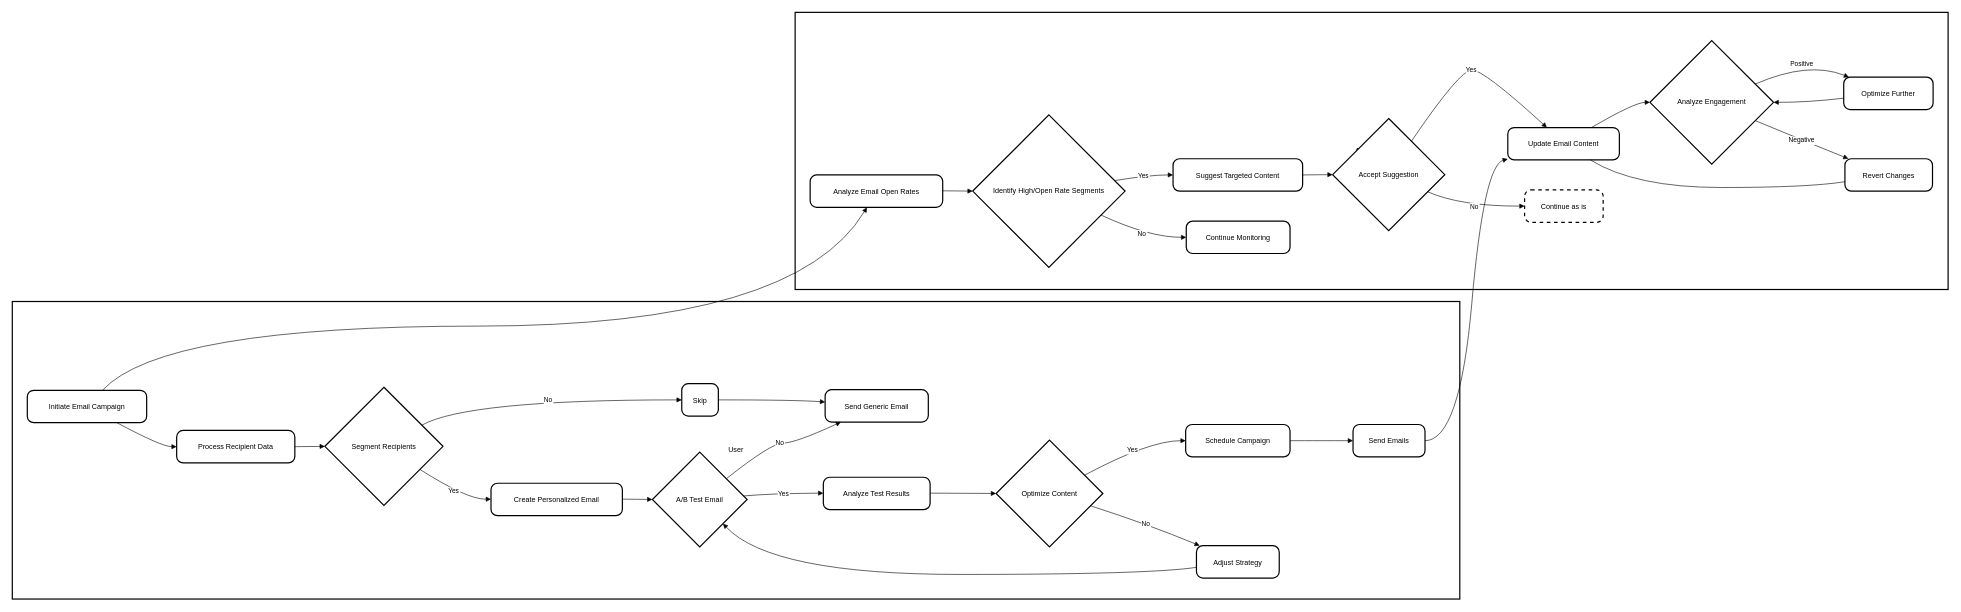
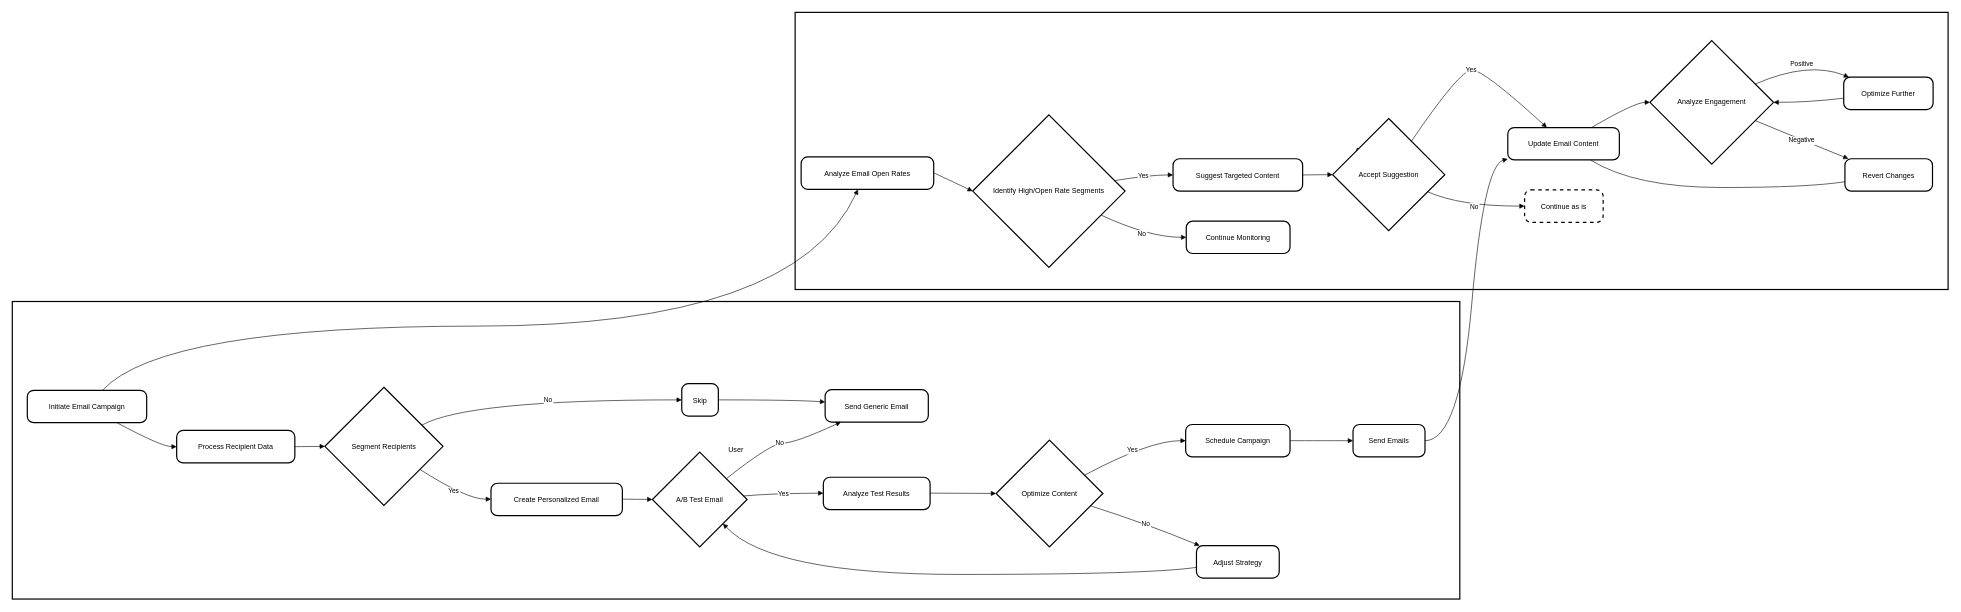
  <mxCell id="0" />
  <mxCell id="1" parent="0" />
  <mxCell id="2" value="AI System" style="whiteSpace=wrap;strokeWidth=2;" vertex="1" parent="1"><mxGeometry x="1325" y="20" width="1922" height="462" as="geometry" /></mxCell>
  <mxCell id="3" value="User" style="whiteSpace=wrap;strokeWidth=2;" vertex="1" parent="1"><mxGeometry x="20" y="502" width="2413" height="496" as="geometry" /></mxCell>
  <mxCell id="4" value="Initiate Email Campaign" style="rounded=1;arcSize=20;strokeWidth=2" vertex="1" parent="1"><mxGeometry x="45" y="650" width="199" height="54" as="geometry" /></mxCell>
  <mxCell id="5" value="Process Recipient Data" style="rounded=1;arcSize=20;strokeWidth=2" vertex="1" parent="1"><mxGeometry x="294" y="717" width="197" height="54" as="geometry" /></mxCell>
  <mxCell id="6" value="Segment Recipients" style="rhombus;strokeWidth=2;whiteSpace=wrap;" vertex="1" parent="1"><mxGeometry x="541" y="645" width="197" height="197" as="geometry" /></mxCell>
  <mxCell id="7" value="Create Personalized Email" style="rounded=1;arcSize=20;strokeWidth=2" vertex="1" parent="1"><mxGeometry x="818" y="805" width="219" height="54" as="geometry" /></mxCell>
  <mxCell id="8" value="Skip" style="rounded=1;arcSize=20;strokeWidth=2" vertex="1" parent="1"><mxGeometry x="1136" y="639" width="61" height="54" as="geometry" /></mxCell>
  <mxCell id="9" value="A/B Test Email" style="rhombus;strokeWidth=2;whiteSpace=wrap;" vertex="1" parent="1"><mxGeometry x="1087" y="753" width="158" height="158" as="geometry" /></mxCell>
  <mxCell id="10" value="Send Generic Email" style="rounded=1;arcSize=20;strokeWidth=2" vertex="1" parent="1"><mxGeometry x="1375" y="649" width="172" height="54" as="geometry" /></mxCell>
  <mxCell id="11" value="Analyze Test Results" style="rounded=1;arcSize=20;strokeWidth=2" vertex="1" parent="1"><mxGeometry x="1372" y="795" width="178" height="54" as="geometry" /></mxCell>
  <mxCell id="12" value="Optimize Content" style="rhombus;strokeWidth=2;whiteSpace=wrap;" vertex="1" parent="1"><mxGeometry x="1660" y="733" width="178" height="178" as="geometry" /></mxCell>
  <mxCell id="13" value="Schedule Campaign" style="rounded=1;arcSize=20;strokeWidth=2" vertex="1" parent="1"><mxGeometry x="1976" y="707" width="174" height="54" as="geometry" /></mxCell>
  <mxCell id="14" value="Adjust Strategy" style="rounded=1;arcSize=20;strokeWidth=2" vertex="1" parent="1"><mxGeometry x="1994" y="909" width="138" height="54" as="geometry" /></mxCell>
  <mxCell id="15" value="Send Emails" style="rounded=1;arcSize=20;strokeWidth=2" vertex="1" parent="1"><mxGeometry x="2255" y="707" width="120" height="54" as="geometry" /></mxCell>
- <mxCell id="16" value="Analyze Email Open Rates" style="rounded=1;arcSize=20;strokeWidth=2" vertex="1" parent="1"><mxGeometry x="1350" y="291" width="221" height="54" as="geometry" /></mxCell>
+ <mxCell id="16" value="Analyze Email Open Rates" style="rounded=1;arcSize=20;strokeWidth=2" vertex="1" parent="1"><mxGeometry x="1335" y="261" width="221" height="54" as="geometry" /></mxCell>
  <mxCell id="17" value="Identify High/Open Rate Segments" style="rhombus;strokeWidth=2;whiteSpace=wrap;" vertex="1" parent="1"><mxGeometry x="1621" y="191" width="254" height="254" as="geometry" /></mxCell>
  <mxCell id="18" value="Suggest Targeted Content" style="rounded=1;arcSize=20;strokeWidth=2" vertex="1" parent="1"><mxGeometry x="1955" y="264" width="216" height="54" as="geometry" /></mxCell>
  <mxCell id="19" value="Continue Monitoring" style="rounded=1;arcSize=20;strokeWidth=2" vertex="1" parent="1"><mxGeometry x="1977" y="368" width="173" height="54" as="geometry" /></mxCell>
  <mxCell id="20" value="Accept Suggestion" style="rhombus;strokeWidth=2;whiteSpace=wrap;" vertex="1" parent="1"><mxGeometry x="2221" y="197" width="187" height="187" as="geometry" /></mxCell>
  <mxCell id="21" value="Update Email Content" style="rounded=1;arcSize=20;strokeWidth=2" vertex="1" parent="1"><mxGeometry x="2513" y="212" width="186" height="54" as="geometry" /></mxCell>
  <mxCell id="22" value="Continue as is" style="rounded=1;arcSize=20;strokeWidth=2;dashed=1;" vertex="1" parent="1"><mxGeometry x="2541" y="316" width="131" height="54" as="geometry" /></mxCell>
  <mxCell id="23" value="Analyze Engagement" style="rhombus;strokeWidth=2;whiteSpace=wrap;" vertex="1" parent="1"><mxGeometry x="2750" y="67" width="206" height="206" as="geometry" /></mxCell>
  <mxCell id="24" value="Optimize Further" style="rounded=1;arcSize=20;strokeWidth=2" vertex="1" parent="1"><mxGeometry x="3073" y="128" width="149" height="54" as="geometry" /></mxCell>
  <mxCell id="25" value="Revert Changes" style="rounded=1;arcSize=20;strokeWidth=2" vertex="1" parent="1"><mxGeometry x="3075" y="264" width="146" height="54" as="geometry" /></mxCell>
  <mxCell id="26" value="" style="curved=1;startArrow=none;endArrow=block;exitX=0.75;exitY=1;entryX=0;entryY=0.5;" edge="1" parent="1" source="4" target="5"><mxGeometry relative="1" as="geometry"><Array as="points"><mxPoint x="269" y="744" /></Array></mxGeometry></mxCell>
  <mxCell id="27" value="" style="curved=1;startArrow=none;endArrow=block;exitX=1;exitY=0.5;entryX=0;entryY=0.5;" edge="1" parent="1" source="5" target="6"><mxGeometry relative="1" as="geometry"><Array as="points" /></mxGeometry></mxCell>
  <mxCell id="28" value="Yes" style="curved=1;startArrow=none;endArrow=block;exitX=1;exitY=0.82;entryX=0;entryY=0.49;" edge="1" parent="1" source="6" target="7"><mxGeometry relative="1" as="geometry"><Array as="points"><mxPoint x="778" y="832" /></Array></mxGeometry></mxCell>
  <mxCell id="29" value="No" style="curved=1;startArrow=none;endArrow=block;exitX=1;exitY=0.22;entryX=0;entryY=0.5;" edge="1" parent="1" source="6" target="8"><mxGeometry relative="1" as="geometry"><Array as="points"><mxPoint x="778" y="666" /></Array></mxGeometry></mxCell>
  <mxCell id="30" value="" style="curved=1;startArrow=none;endArrow=block;exitX=1;exitY=0.49;entryX=0;entryY=0.5;" edge="1" parent="1" source="7" target="9"><mxGeometry relative="1" as="geometry"><Array as="points" /></mxGeometry></mxCell>
  <mxCell id="31" value="" style="curved=1;startArrow=none;endArrow=block;exitX=1;exitY=0.5;entryX=0;entryY=0.38;" edge="1" parent="1" source="8" target="10"><mxGeometry relative="1" as="geometry"><Array as="points"><mxPoint x="1325" y="666" /></Array></mxGeometry></mxCell>
  <mxCell id="32" value="Yes" style="curved=1;startArrow=none;endArrow=block;exitX=1;exitY=0.46;entryX=0;entryY=0.49;" edge="1" parent="1" source="9" target="11"><mxGeometry relative="1" as="geometry"><Array as="points"><mxPoint x="1285" y="822" /></Array></mxGeometry></mxCell>
  <mxCell id="33" value="No" style="curved=1;startArrow=none;endArrow=block;exitX=1;exitY=0.11;entryX=0.16;entryY=0.99;" edge="1" parent="1" source="9" target="10"><mxGeometry relative="1" as="geometry"><Array as="points"><mxPoint x="1285" y="738" /><mxPoint x="1325" y="738" /></Array></mxGeometry></mxCell>
  <mxCell id="34" value="" style="curved=1;startArrow=none;endArrow=block;exitX=1;exitY=0.49;entryX=0;entryY=0.5;" edge="1" parent="1" source="11" target="12"><mxGeometry relative="1" as="geometry"><Array as="points" /></mxGeometry></mxCell>
  <mxCell id="35" value="Yes" style="curved=1;startArrow=none;endArrow=block;exitX=1;exitY=0.24;entryX=0;entryY=0.5;" edge="1" parent="1" source="12" target="13"><mxGeometry relative="1" as="geometry"><Array as="points"><mxPoint x="1915" y="734" /></Array></mxGeometry></mxCell>
  <mxCell id="36" value="No" style="curved=1;startArrow=none;endArrow=block;exitX=1;exitY=0.65;entryX=0.03;entryY=-0.01;" edge="1" parent="1" source="12" target="14"><mxGeometry relative="1" as="geometry"><Array as="points"><mxPoint x="1915" y="874" /></Array></mxGeometry></mxCell>
  <mxCell id="37" value="" style="curved=1;startArrow=none;endArrow=block;exitX=1;exitY=0.5;entryX=0;entryY=0.5;" edge="1" parent="1" source="13" target="15"><mxGeometry relative="1" as="geometry"><Array as="points" /></mxGeometry></mxCell>
  <mxCell id="38" value="" style="curved=1;startArrow=none;endArrow=block;exitX=0;exitY=0.67;entryX=0.98;entryY=1;" edge="1" parent="1" source="14" target="9"><mxGeometry relative="1" as="geometry"><Array as="points"><mxPoint x="1915" y="957" /><mxPoint x="1285" y="957" /></Array></mxGeometry></mxCell>
  <mxCell id="39" value="" style="curved=1;startArrow=none;endArrow=block;exitX=1;exitY=0.49;entryX=0;entryY=0.5;" edge="1" parent="1" source="16" target="17"><mxGeometry relative="1" as="geometry"><Array as="points" /></mxGeometry></mxCell>
  <mxCell id="40" value="Yes" style="curved=1;startArrow=none;endArrow=block;exitX=1;exitY=0.42;entryX=0;entryY=0.5;" edge="1" parent="1" source="17" target="18"><mxGeometry relative="1" as="geometry"><Array as="points"><mxPoint x="1915" y="291" /></Array></mxGeometry></mxCell>
  <mxCell id="41" value="No" style="curved=1;startArrow=none;endArrow=block;exitX=1;exitY=0.73;entryX=0;entryY=0.5;" edge="1" parent="1" source="17" target="19"><mxGeometry relative="1" as="geometry"><Array as="points"><mxPoint x="1915" y="395" /></Array></mxGeometry></mxCell>
  <mxCell id="42" value="" style="curved=1;startArrow=none;endArrow=block;exitX=1;exitY=0.5;entryX=0;entryY=0.5;" edge="1" parent="1" source="18" target="20"><mxGeometry relative="1" as="geometry"><Array as="points" /></mxGeometry></mxCell>
  <mxCell id="43" value="Yes" style="curved=1;startArrow=none;endArrow=block;exitX=0.84;exitY=0;entryX=0.35;entryY=0;" edge="1" parent="1" source="20" target="21"><mxGeometry relative="1" as="geometry"><Array as="points"><mxPoint x="2433" y="116" /><mxPoint x="2473" y="116" /></Array></mxGeometry></mxCell>
  <mxCell id="44" value="No" style="curved=1;startArrow=none;endArrow=block;exitX=1;exitY=0.72;entryX=0;entryY=0.5;" edge="1" parent="1" source="20" target="22"><mxGeometry relative="1" as="geometry"><Array as="points"><mxPoint x="2433" y="343" /></Array></mxGeometry></mxCell>
  <mxCell id="45" value="" style="curved=1;startArrow=none;endArrow=block;exitX=0.75;exitY=0;entryX=0;entryY=0.5;" edge="1" parent="1" source="21" target="23"><mxGeometry relative="1" as="geometry"><Array as="points"><mxPoint x="2725" y="170" /></Array></mxGeometry></mxCell>
  <mxCell id="46" value="Positive" style="curved=1;startArrow=none;endArrow=block;exitX=1;exitY=0.29;entryX=0.05;entryY=-0.01;" edge="1" parent="1" source="23" target="24"><mxGeometry relative="1" as="geometry"><Array as="points"><mxPoint x="3014" y="101" /></Array></mxGeometry></mxCell>
  <mxCell id="47" value="Negative" style="curved=1;startArrow=none;endArrow=block;exitX=1;exitY=0.71;entryX=0.04;entryY=0;" edge="1" parent="1" source="23" target="25"><mxGeometry relative="1" as="geometry"><Array as="points"><mxPoint x="3014" y="237" /></Array></mxGeometry></mxCell>
  <mxCell id="48" value="" style="curved=1;startArrow=none;endArrow=block;exitX=0;exitY=0.65;entryX=1;entryY=0.5;" edge="1" parent="1" source="24" target="23"><mxGeometry relative="1" as="geometry"><Array as="points"><mxPoint x="3014" y="170" /></Array></mxGeometry></mxCell>
  <mxCell id="49" value="" style="curved=1;startArrow=none;endArrow=none;exitX=0;exitY=0.71;entryX=0.74;entryY=1;" edge="1" parent="1" source="25" target="21"><mxGeometry relative="1" as="geometry"><Array as="points"><mxPoint x="3014" y="312" /><mxPoint x="2725" y="312" /></Array></mxGeometry></mxCell>
  <mxCell id="50" value="" style="curved=1;startArrow=none;endArrow=block;exitX=0.63;exitY=0;entryX=0.43;entryY=0.99;" edge="1" parent="1" source="4" target="16"><mxGeometry relative="1" as="geometry"><Array as="points"><mxPoint x="269" y="543" /><mxPoint x="1325" y="543" /></Array></mxGeometry></mxCell>
  <mxCell id="51" value="" style="curved=1;startArrow=none;endArrow=block;exitX=1;exitY=0.5;entryX=0;entryY=0.97;" edge="1" parent="1" source="15" target="21"><mxGeometry relative="1" as="geometry"><Array as="points"><mxPoint x="2433" y="734" /><mxPoint x="2473" y="276" /></Array></mxGeometry></mxCell>
